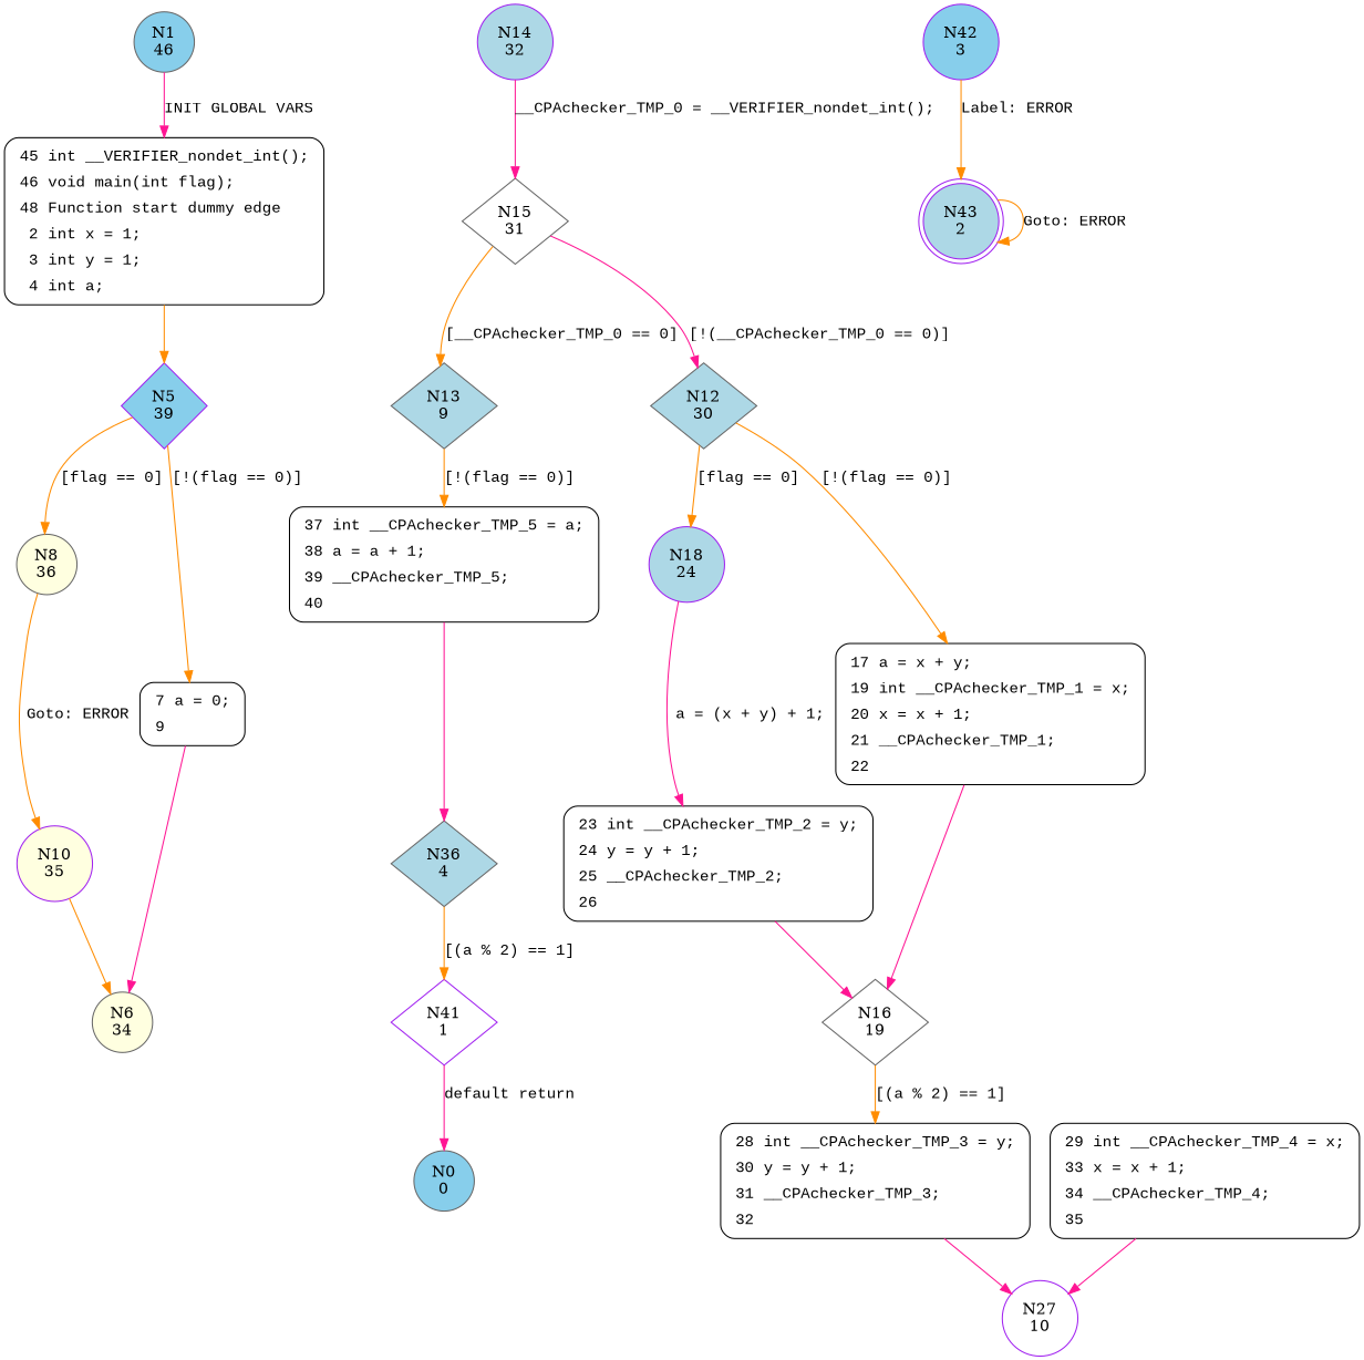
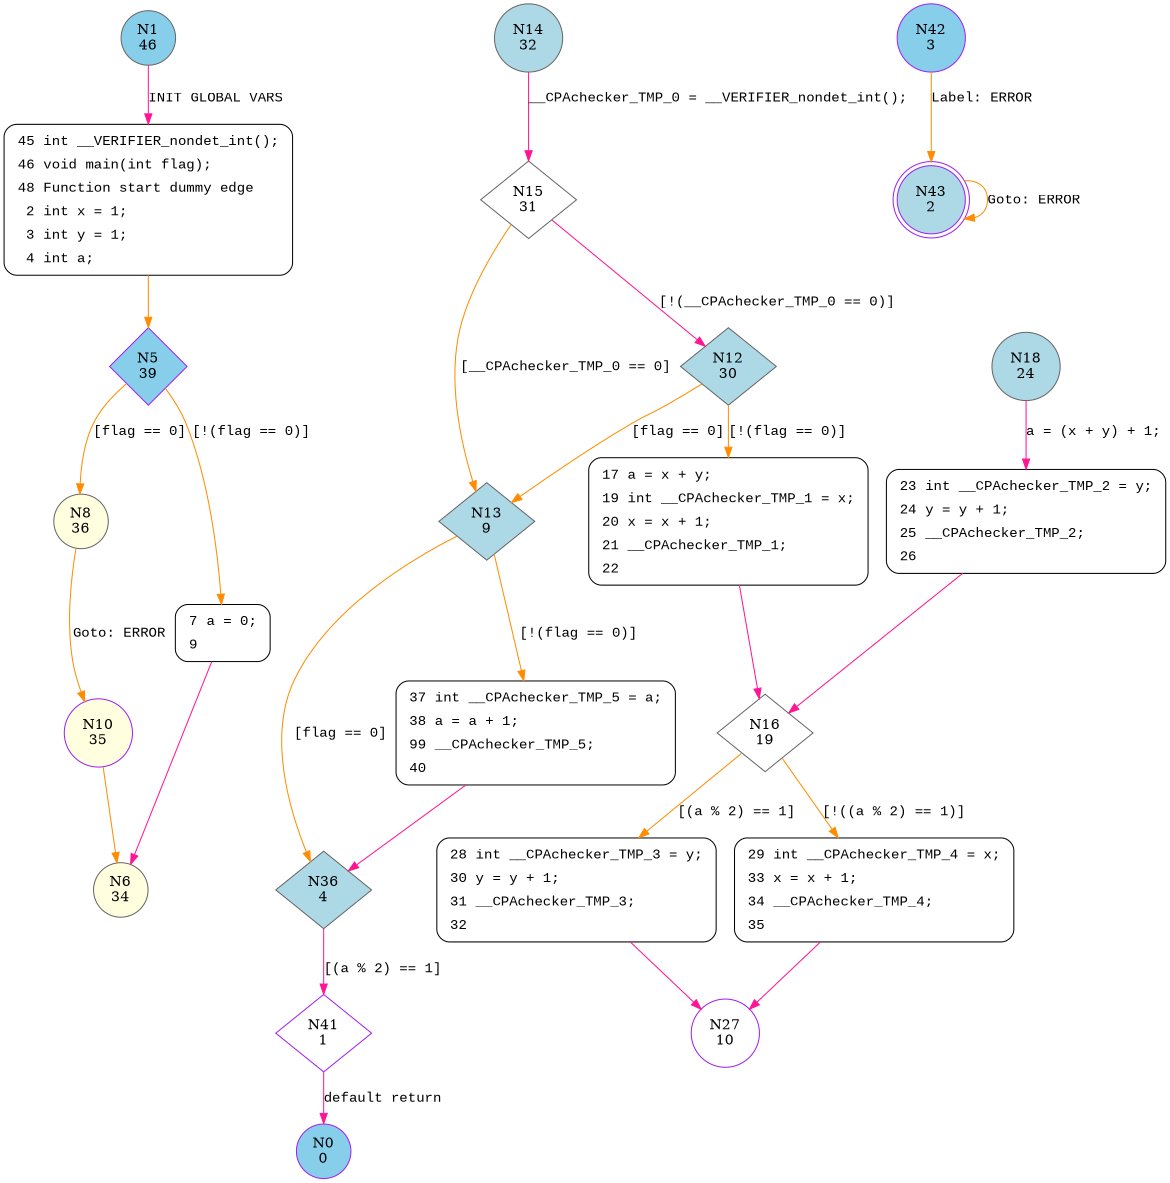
  digraph {
    node [color=gray40 fillcolor=white shape=circle style=filled]
    edge [color=darkorange fontname="Courier New"]
    n1 [fillcolor=skyblue label="N1\n46"]
    n2 [fontname="Courier New" label=<<table border="0" cellborder="0" cellpadding="3" bgcolor="white"><tr><td align="right">45</td><td align="left">int __VERIFIER_nondet_int();</td></tr><tr><td align="right">46</td><td align="left">void main(int flag);</td></tr><tr><td align="right">48</td><td align="left">Function start dummy edge</td></tr><tr><td align="right">2</td><td align="left">int x = 1;</td></tr><tr><td align="right">3</td><td align="left">int y = 1;</td></tr><tr><td align="right">4</td><td align="left">int a;</td></tr></table>> penwidth=1 shape=Mrecord style="filled,bold" color=""]
    n3 [color=purple fillcolor=skyblue label="N5\n39" shape=diamond]
    n4 [fillcolor=lightyellow label="N8\n36"]
    n5 [fontname="Courier New" label=<<table border="0" cellborder="0" cellpadding="3" bgcolor="white"><tr><td align="right">7</td><td align="left">a = 0;</td></tr><tr><td align="right">9</td><td align="left"></td></tr></table>> penwidth=1 shape=Mrecord style="filled,bold" color=""]
    n6 [color=purple fillcolor=lightyellow label="N10\n35"]
    n7 [fillcolor=lightyellow label="N6\n34"]
-   n8 [color=purple fillcolor=lightblue label="N14\n32"]
+   n8 [fillcolor=lightblue label="N14\n32"]
    n9 [label="N15\n31" shape=diamond]
    n10 [fillcolor=lightblue label="N13\n9" shape=diamond]
    n11 [fillcolor=lightblue label="N12\n30" shape=diamond]
    n12 [fillcolor=lightblue label="N36\n4" shape=diamond]
-   n13 [fontname="Courier New" label=<<table border="0" cellborder="0" cellpadding="3" bgcolor="white"><tr><td align="right">37</td><td align="left">int __CPAchecker_TMP_5 = a;</td></tr><tr><td align="right">38</td><td align="left">a = a + 1;</td></tr><tr><td align="right">39</td><td align="left">__CPAchecker_TMP_5;</td></tr><tr><td align="right">40</td><td align="left"></td></tr></table>> penwidth=1 shape=Mrecord style="filled,bold" color=""]
-   n14 [color=purple fillcolor=lightblue label="N18\n24"]
+   n13 [fontname="Courier New" label=<<table border="0" cellborder="0" cellpadding="3" bgcolor="white"><tr><td align="right">37</td><td align="left">int __CPAchecker_TMP_5 = a;</td></tr><tr><td align="right">38</td><td align="left">a = a + 1;</td></tr><tr><td align="right">99</td><td align="left">__CPAchecker_TMP_5;</td></tr><tr><td align="right">40</td><td align="left"></td></tr></table>> penwidth=1 shape=Mrecord style="filled,bold" color=""]
+   n14 [fillcolor=lightblue label="N18\n24"]
    n15 [fontname="Courier New" label=<<table border="0" cellborder="0" cellpadding="3" bgcolor="white"><tr><td align="right">17</td><td align="left">a = x + y;</td></tr><tr><td align="right">19</td><td align="left">int __CPAchecker_TMP_1 = x;</td></tr><tr><td align="right">20</td><td align="left">x = x + 1;</td></tr><tr><td align="right">21</td><td align="left">__CPAchecker_TMP_1;</td></tr><tr><td align="right">22</td><td align="left"></td></tr></table>> penwidth=1 shape=Mrecord style="filled,bold" color=""]
    n16 [color=purple label="N41\n1" shape=diamond]
    n17 [fontname="Courier New" label=<<table border="0" cellborder="0" cellpadding="3" bgcolor="white"><tr><td align="right">23</td><td align="left">int __CPAchecker_TMP_2 = y;</td></tr><tr><td align="right">24</td><td align="left">y = y + 1;</td></tr><tr><td align="right">25</td><td align="left">__CPAchecker_TMP_2;</td></tr><tr><td align="right">26</td><td align="left"></td></tr></table>> penwidth=1 shape=Mrecord style="filled,bold" color=""]
    n18 [label="N16\n19" shape=diamond]
    n19 [fontname="Courier New" label=<<table border="0" cellborder="0" cellpadding="3" bgcolor="white"><tr><td align="right">28</td><td align="left">int __CPAchecker_TMP_3 = y;</td></tr><tr><td align="right">30</td><td align="left">y = y + 1;</td></tr><tr><td align="right">31</td><td align="left">__CPAchecker_TMP_3;</td></tr><tr><td align="right">32</td><td align="left"></td></tr></table>> penwidth=1 shape=Mrecord style="filled,bold" color=""]
    n20 [fontname="Courier New" label=<<table border="0" cellborder="0" cellpadding="3" bgcolor="white"><tr><td align="right">29</td><td align="left">int __CPAchecker_TMP_4 = x;</td></tr><tr><td align="right">33</td><td align="left">x = x + 1;</td></tr><tr><td align="right">34</td><td align="left">__CPAchecker_TMP_4;</td></tr><tr><td align="right">35</td><td align="left"></td></tr></table>> penwidth=1 shape=Mrecord style="filled,bold" color=""]
    n21 [color=purple label="N27\n10"]
-   n22 [fillcolor=skyblue label="N0\n0"]
+   n22 [color=purple fillcolor=skyblue label="N0\n0"]
    n23 [color=purple fillcolor=skyblue label="N42\n3"]
    n24 [color=purple fillcolor=lightblue label="N43\n2" shape=doublecircle]
    n1 -> n2 [color=deeppink label="INIT GLOBAL VARS"]
    n2 -> n3 [fontname=""]
    n3 -> n4 [label="[flag == 0]"]
    n3 -> n5 [label="[!(flag == 0)]"]
    n4 -> n6 [label="Goto: ERROR"]
    n5 -> n7 [color=deeppink fontname=""]
    n6 -> n7
    n8 -> n9 [color=deeppink label="__CPAchecker_TMP_0 = __VERIFIER_nondet_int();"]
    n9 -> n10 [label="[__CPAchecker_TMP_0 == 0]"]
    n9 -> n11 [color=deeppink label="[!(__CPAchecker_TMP_0 == 0)]"]
+   n10 -> n12 [label="[flag == 0]"]
    n10 -> n13 [label="[!(flag == 0)]"]
-   n11 -> n14 [label="[flag == 0]"]
+   n11 -> n10 [label="[flag == 0]"]
    n11 -> n15 [label="[!(flag == 0)]"]
-   n12 -> n16 [label="[(a % 2) == 1]"]
+   n12 -> n16 [color=deeppink label="[(a % 2) == 1]"]
    n13 -> n12 [color=deeppink fontname=""]
    n14 -> n17 [color=deeppink label="a = (x + y) + 1;"]
    n15 -> n18 [color=deeppink fontname=""]
    n16 -> n22 [color=deeppink label="default return"]
    n17 -> n18 [color=deeppink fontname=""]
    n18 -> n19 [label="[(a % 2) == 1]"]
+   n18 -> n20 [label="[!((a % 2) == 1)]"]
    n19 -> n21 [color=deeppink fontname=""]
    n20 -> n21 [color=deeppink fontname=""]
    n23 -> n24 [label="Label: ERROR"]
    n24 -> n24 [label="Goto: ERROR"]
  }
